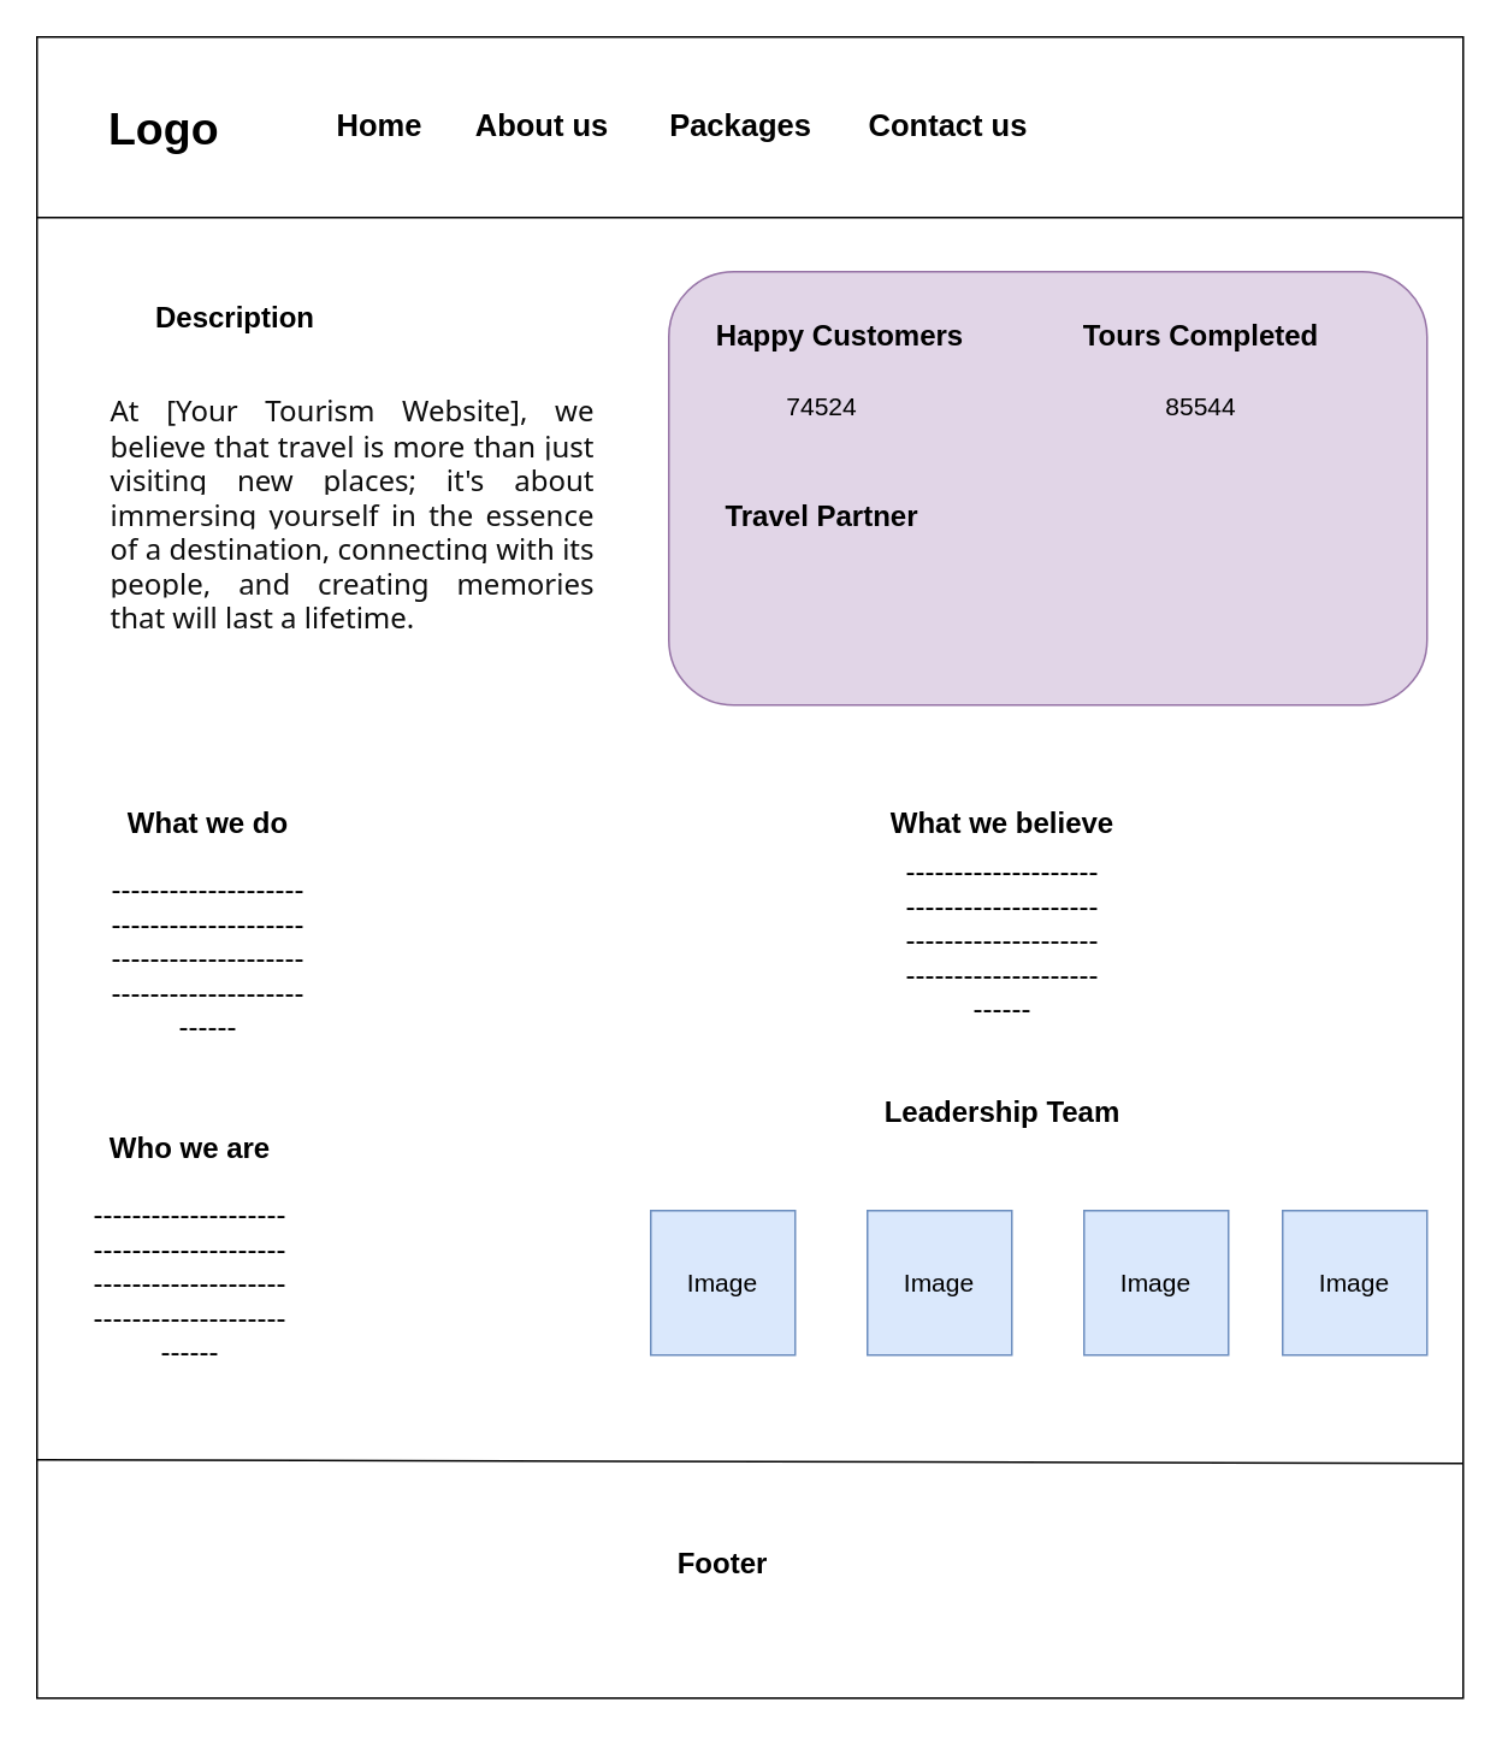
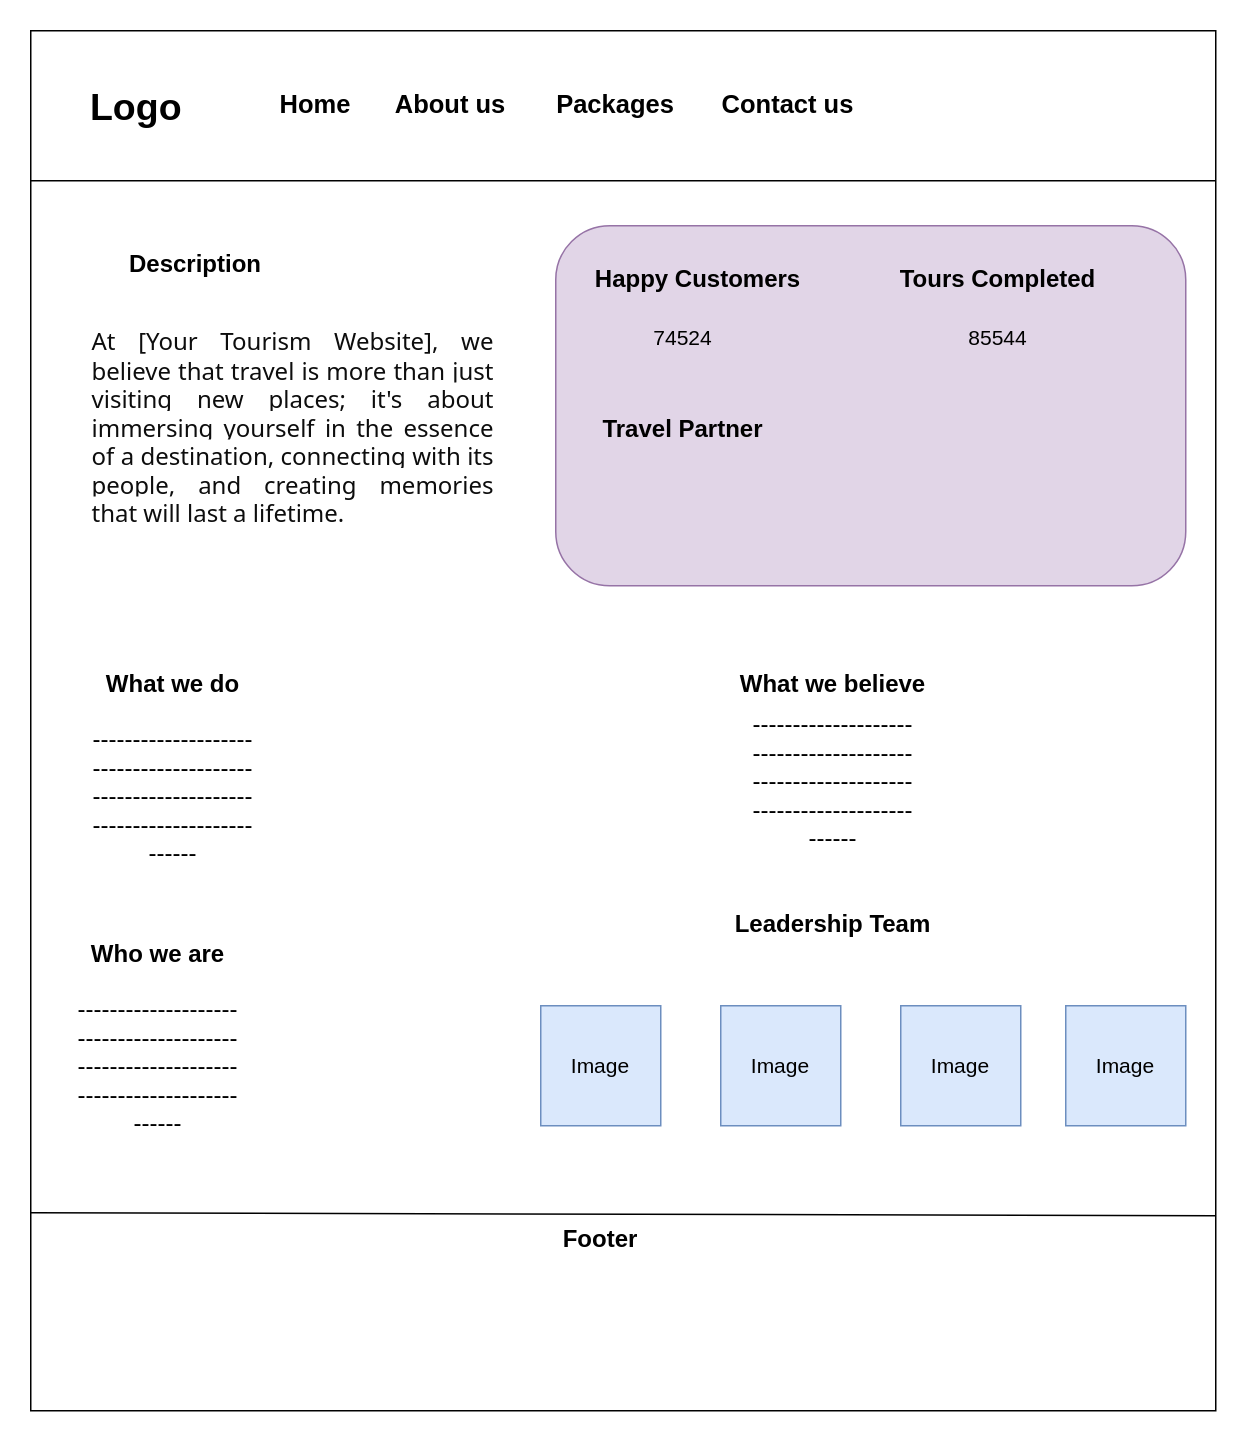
  <mxCell id="0" />
  <mxCell id="1" parent="0" />
  <mxCell id="2" value="&lt;font style=&quot;font-size: 25px;&quot;&gt;&lt;b&gt;Logo&lt;/b&gt;&lt;/font&gt;" style="text;html=1;align=center;verticalAlign=middle;resizable=0;points=[];autosize=1;strokeColor=none;fillColor=none;" parent="1" vertex="1"><mxGeometry x="40" y="40" width="80" height="40" as="geometry" /></mxCell>
  <mxCell id="3" value="&lt;font style=&quot;font-size: 17px;&quot;&gt;&lt;b&gt;Home&lt;/b&gt;&lt;/font&gt;" style="text;strokeColor=none;align=center;fillColor=none;html=1;verticalAlign=middle;whiteSpace=wrap;rounded=0;" parent="1" vertex="1"><mxGeometry x="170" y="45" width="60" height="30" as="geometry" /></mxCell>
  <mxCell id="4" value="&lt;font style=&quot;font-size: 17px;&quot;&gt;&lt;b&gt;About us&lt;/b&gt;&lt;/font&gt;" style="text;strokeColor=none;align=center;fillColor=none;html=1;verticalAlign=middle;whiteSpace=wrap;rounded=0;" parent="1" vertex="1"><mxGeometry x="250" y="45" width="80" height="30" as="geometry" /></mxCell>
  <mxCell id="5" value="&lt;font style=&quot;font-size: 17px;&quot;&gt;&lt;b&gt;Packages&lt;/b&gt;&lt;/font&gt;" style="text;strokeColor=none;align=center;fillColor=none;html=1;verticalAlign=middle;whiteSpace=wrap;rounded=0;" parent="1" vertex="1"><mxGeometry x="370" y="45" width="60" height="30" as="geometry" /></mxCell>
  <mxCell id="6" value="&lt;font style=&quot;font-size: 17px;&quot;&gt;&lt;b&gt;Contact us&lt;/b&gt;&lt;/font&gt;" style="text;strokeColor=none;align=center;fillColor=none;html=1;verticalAlign=middle;whiteSpace=wrap;rounded=0;" parent="1" vertex="1"><mxGeometry x="470" y="45" width="90" height="30" as="geometry" /></mxCell>
  <mxCell id="7" value="&lt;font style=&quot;font-size: 16px;&quot;&gt;&lt;b&gt;Description&lt;/b&gt;&lt;/font&gt;" style="text;strokeColor=none;align=center;fillColor=none;html=1;verticalAlign=middle;whiteSpace=wrap;rounded=0;" parent="1" vertex="1"><mxGeometry x="50" y="150" width="140" height="30" as="geometry" /></mxCell>
  <mxCell id="8" value="&lt;font style=&quot;font-size: 16px;&quot;&gt;&lt;b&gt;What we do&lt;/b&gt;&lt;/font&gt;" style="text;strokeColor=none;align=center;fillColor=none;html=1;verticalAlign=middle;whiteSpace=wrap;rounded=0;" parent="1" vertex="1"><mxGeometry x="50" y="430" width="110" height="30" as="geometry" /></mxCell>
  <mxCell id="9" value="&lt;font style=&quot;font-size: 16px;&quot;&gt;&lt;b&gt;What we believe&lt;/b&gt;&lt;/font&gt;" style="text;strokeColor=none;align=center;fillColor=none;html=1;verticalAlign=middle;whiteSpace=wrap;rounded=0;" parent="1" vertex="1"><mxGeometry x="475" y="430" width="140" height="30" as="geometry" /></mxCell>
  <mxCell id="10" value="&lt;font style=&quot;font-size: 16px;&quot;&gt;&lt;b&gt;Who we are&lt;/b&gt;&lt;/font&gt;" style="text;strokeColor=none;align=center;fillColor=none;html=1;verticalAlign=middle;whiteSpace=wrap;rounded=0;" parent="1" vertex="1"><mxGeometry x="20" y="610" width="150" height="30" as="geometry" /></mxCell>
  <mxCell id="11" value="&lt;font style=&quot;font-size: 16px;&quot;&gt;&lt;b&gt;Leadership Team&lt;/b&gt;&lt;/font&gt;" style="text;strokeColor=none;align=center;fillColor=none;html=1;verticalAlign=middle;whiteSpace=wrap;rounded=0;" parent="1" vertex="1"><mxGeometry x="470" y="590" width="150" height="30" as="geometry" /></mxCell>
  <mxCell id="12" value="" style="rounded=1;whiteSpace=wrap;html=1;fillColor=#e1d5e7;strokeColor=#9673a6;" parent="1" vertex="1"><mxGeometry x="360" y="140" width="420" height="240" as="geometry" /></mxCell>
  <mxCell id="13" style="edgeStyle=orthogonalEdgeStyle;rounded=0;orthogonalLoop=1;jettySize=auto;html=1;exitX=0.5;exitY=1;exitDx=0;exitDy=0;" parent="1" edge="1"><mxGeometry relative="1" as="geometry"><mxPoint x="420" y="810" as="sourcePoint" /><mxPoint x="420" y="810" as="targetPoint" /></mxGeometry></mxCell>
  <mxCell id="14" value="&lt;font style=&quot;font-size: 16px;&quot;&gt;&lt;b&gt;Happy Customers&lt;/b&gt;&lt;/font&gt;" style="text;strokeColor=none;align=center;fillColor=none;html=1;verticalAlign=middle;whiteSpace=wrap;rounded=0;" parent="1" vertex="1"><mxGeometry x="380" y="160" width="150" height="30" as="geometry" /></mxCell>
  <mxCell id="15" value="&lt;font style=&quot;font-size: 16px;&quot;&gt;&lt;b&gt;Tours Completed&lt;/b&gt;&lt;/font&gt;" style="text;strokeColor=none;align=center;fillColor=none;html=1;verticalAlign=middle;whiteSpace=wrap;rounded=0;" parent="1" vertex="1"><mxGeometry x="570" y="160" width="170" height="30" as="geometry" /></mxCell>
  <mxCell id="16" value="&lt;font style=&quot;font-size: 14px;&quot;&gt;74524&lt;/font&gt;" style="text;strokeColor=none;align=center;fillColor=none;html=1;verticalAlign=middle;whiteSpace=wrap;rounded=0;" parent="1" vertex="1"><mxGeometry x="415" y="200" width="60" height="30" as="geometry" /></mxCell>
  <mxCell id="17" value="&lt;font style=&quot;font-size: 14px;&quot;&gt;85544&lt;/font&gt;" style="text;strokeColor=none;align=center;fillColor=none;html=1;verticalAlign=middle;whiteSpace=wrap;rounded=0;" parent="1" vertex="1"><mxGeometry x="625" y="200" width="60" height="30" as="geometry" /></mxCell>
  <mxCell id="18" value="" style="whiteSpace=wrap;html=1;aspect=fixed;fillColor=#dae8fc;strokeColor=#6c8ebf;" parent="1" vertex="1"><mxGeometry x="350" y="660" width="80" height="80" as="geometry" /></mxCell>
  <mxCell id="19" value="" style="whiteSpace=wrap;html=1;aspect=fixed;fillColor=#dae8fc;strokeColor=#6c8ebf;" parent="1" vertex="1"><mxGeometry x="470" y="660" width="80" height="80" as="geometry" /></mxCell>
  <mxCell id="20" value="" style="whiteSpace=wrap;html=1;aspect=fixed;fillColor=#dae8fc;strokeColor=#6c8ebf;" parent="1" vertex="1"><mxGeometry x="590" y="660" width="80" height="80" as="geometry" /></mxCell>
  <mxCell id="21" value="" style="whiteSpace=wrap;html=1;aspect=fixed;fillColor=#dae8fc;strokeColor=#6c8ebf;" parent="1" vertex="1"><mxGeometry x="700" y="660" width="80" height="80" as="geometry" /></mxCell>
  <mxCell id="22" value="&lt;font style=&quot;font-size: 14px;&quot;&gt;Image&lt;/font&gt;" style="text;strokeColor=none;align=center;fillColor=none;html=1;verticalAlign=middle;whiteSpace=wrap;rounded=0;" parent="1" vertex="1"><mxGeometry x="360" y="685" width="60" height="30" as="geometry" /></mxCell>
  <mxCell id="23" value="&lt;font style=&quot;font-size: 14px;&quot;&gt;Image&lt;/font&gt;" style="text;strokeColor=none;align=center;fillColor=none;html=1;verticalAlign=middle;whiteSpace=wrap;rounded=0;" parent="1" vertex="1"><mxGeometry x="480" y="685" width="60" height="30" as="geometry" /></mxCell>
  <mxCell id="24" value="&lt;font style=&quot;font-size: 14px;&quot;&gt;Image&lt;/font&gt;" style="text;strokeColor=none;align=center;fillColor=none;html=1;verticalAlign=middle;whiteSpace=wrap;rounded=0;" parent="1" vertex="1"><mxGeometry x="600" y="685" width="60" height="30" as="geometry" /></mxCell>
  <mxCell id="25" value="&lt;font style=&quot;font-size: 14px;&quot;&gt;Image&lt;/font&gt;" style="text;strokeColor=none;align=center;fillColor=none;html=1;verticalAlign=middle;whiteSpace=wrap;rounded=0;" parent="1" vertex="1"><mxGeometry x="710" y="685" width="60" height="30" as="geometry" /></mxCell>
  <mxCell id="26" value="&lt;div style=&quot;text-align: justify;&quot;&gt;&lt;span style=&quot;background-color: rgb(255, 255, 255); color: rgb(13, 13, 13); font-family: Söhne, ui-sans-serif, system-ui, -apple-system, &amp;quot;Segoe UI&amp;quot;, Roboto, Ubuntu, Cantarell, &amp;quot;Noto Sans&amp;quot;, sans-serif, &amp;quot;Helvetica Neue&amp;quot;, Arial, &amp;quot;Apple Color Emoji&amp;quot;, &amp;quot;Segoe UI Emoji&amp;quot;, &amp;quot;Segoe UI Symbol&amp;quot;, &amp;quot;Noto Color Emoji&amp;quot;; font-size: 16px; white-space-collapse: preserve;&quot;&gt;At [Your Tourism Website], we believe that travel is more than just visiting new places; it's about immersing yourself in the essence of a destination, connecting with its people, and creating memories that will last a lifetime.&lt;/span&gt;&lt;/div&gt;" style="text;strokeColor=none;align=center;fillColor=none;html=1;verticalAlign=middle;whiteSpace=wrap;rounded=0;" parent="1" vertex="1"><mxGeometry x="50" y="180" width="270" height="190" as="geometry" /></mxCell>
  <mxCell id="27" value="&lt;span style=&quot;font-size: 16px;&quot;&gt;--------------------------------------------------------------------------------------&lt;/span&gt;" style="text;strokeColor=none;align=center;fillColor=none;html=1;verticalAlign=middle;whiteSpace=wrap;rounded=0;" parent="1" vertex="1"><mxGeometry x="50" y="470" width="110" height="100" as="geometry" /></mxCell>
  <mxCell id="28" value="&lt;span style=&quot;font-size: 16px;&quot;&gt;--------------------------------------------------------------------------------------&lt;/span&gt;" style="text;strokeColor=none;align=center;fillColor=none;html=1;verticalAlign=middle;whiteSpace=wrap;rounded=0;" parent="1" vertex="1"><mxGeometry x="490" y="460" width="110" height="100" as="geometry" /></mxCell>
  <mxCell id="29" value="&lt;span style=&quot;font-size: 16px;&quot;&gt;--------------------------------------------------------------------------------------&lt;/span&gt;" style="text;strokeColor=none;align=center;fillColor=none;html=1;verticalAlign=middle;whiteSpace=wrap;rounded=0;" parent="1" vertex="1"><mxGeometry x="40" y="650" width="110" height="100" as="geometry" /></mxCell>
  <mxCell id="30" value="&lt;font style=&quot;font-size: 16px;&quot;&gt;&lt;b&gt;Travel Partner&lt;/b&gt;&lt;/font&gt;" style="text;strokeColor=none;align=center;fillColor=none;html=1;verticalAlign=middle;whiteSpace=wrap;rounded=0;" parent="1" vertex="1"><mxGeometry x="390" y="260" width="110" height="30" as="geometry" /></mxCell>
  <mxCell id="31" value="" style="rounded=0;whiteSpace=wrap;html=1;" vertex="1" parent="1"><mxGeometry x="20" y="20" width="790" height="920" as="geometry" /></mxCell>
  <mxCell id="32" value="" style="endArrow=none;html=1;rounded=0;" edge="1" parent="1"><mxGeometry width="50" height="50" relative="1" as="geometry"><mxPoint x="20" y="120" as="sourcePoint" /><mxPoint x="810" y="120" as="targetPoint" /></mxGeometry></mxCell>
  <mxCell id="33" value="&lt;font style=&quot;font-size: 25px;&quot;&gt;&lt;b&gt;Logo&lt;/b&gt;&lt;/font&gt;" style="text;html=1;align=center;verticalAlign=middle;resizable=0;points=[];autosize=1;strokeColor=none;fillColor=none;" vertex="1" parent="1"><mxGeometry x="50" y="50" width="80" height="40" as="geometry" /></mxCell>
  <mxCell id="34" value="&lt;font style=&quot;font-size: 17px;&quot;&gt;&lt;b&gt;Home&lt;/b&gt;&lt;/font&gt;" style="text;strokeColor=none;align=center;fillColor=none;html=1;verticalAlign=middle;whiteSpace=wrap;rounded=0;" vertex="1" parent="1"><mxGeometry x="180" y="55" width="60" height="30" as="geometry" /></mxCell>
  <mxCell id="35" value="&lt;font style=&quot;font-size: 17px;&quot;&gt;&lt;b&gt;About us&lt;/b&gt;&lt;/font&gt;" style="text;strokeColor=none;align=center;fillColor=none;html=1;verticalAlign=middle;whiteSpace=wrap;rounded=0;" vertex="1" parent="1"><mxGeometry x="260" y="55" width="80" height="30" as="geometry" /></mxCell>
  <mxCell id="36" value="&lt;font style=&quot;font-size: 17px;&quot;&gt;&lt;b&gt;Packages&lt;/b&gt;&lt;/font&gt;" style="text;strokeColor=none;align=center;fillColor=none;html=1;verticalAlign=middle;whiteSpace=wrap;rounded=0;" vertex="1" parent="1"><mxGeometry x="380" y="55" width="60" height="30" as="geometry" /></mxCell>
  <mxCell id="37" value="&lt;font style=&quot;font-size: 17px;&quot;&gt;&lt;b&gt;Contact us&lt;/b&gt;&lt;/font&gt;" style="text;strokeColor=none;align=center;fillColor=none;html=1;verticalAlign=middle;whiteSpace=wrap;rounded=0;" vertex="1" parent="1"><mxGeometry x="480" y="55" width="90" height="30" as="geometry" /></mxCell>
  <mxCell id="38" value="&lt;font style=&quot;font-size: 16px;&quot;&gt;&lt;b&gt;Description&lt;/b&gt;&lt;/font&gt;" style="text;strokeColor=none;align=center;fillColor=none;html=1;verticalAlign=middle;whiteSpace=wrap;rounded=0;" vertex="1" parent="1"><mxGeometry x="60" y="160" width="140" height="30" as="geometry" /></mxCell>
  <mxCell id="39" value="&lt;font style=&quot;font-size: 16px;&quot;&gt;&lt;b&gt;What we do&lt;/b&gt;&lt;/font&gt;" style="text;strokeColor=none;align=center;fillColor=none;html=1;verticalAlign=middle;whiteSpace=wrap;rounded=0;" vertex="1" parent="1"><mxGeometry x="60" y="440" width="110" height="30" as="geometry" /></mxCell>
  <mxCell id="40" value="&lt;font style=&quot;font-size: 16px;&quot;&gt;&lt;b&gt;What we believe&lt;/b&gt;&lt;/font&gt;" style="text;strokeColor=none;align=center;fillColor=none;html=1;verticalAlign=middle;whiteSpace=wrap;rounded=0;" vertex="1" parent="1"><mxGeometry x="485" y="440" width="140" height="30" as="geometry" /></mxCell>
  <mxCell id="41" value="&lt;font style=&quot;font-size: 16px;&quot;&gt;&lt;b&gt;Who we are&lt;/b&gt;&lt;/font&gt;" style="text;strokeColor=none;align=center;fillColor=none;html=1;verticalAlign=middle;whiteSpace=wrap;rounded=0;" vertex="1" parent="1"><mxGeometry x="30" y="620" width="150" height="30" as="geometry" /></mxCell>
  <mxCell id="42" value="&lt;font style=&quot;font-size: 16px;&quot;&gt;&lt;b&gt;Leadership Team&lt;/b&gt;&lt;/font&gt;" style="text;strokeColor=none;align=center;fillColor=none;html=1;verticalAlign=middle;whiteSpace=wrap;rounded=0;" vertex="1" parent="1"><mxGeometry x="480" y="600" width="150" height="30" as="geometry" /></mxCell>
  <mxCell id="43" value="" style="rounded=1;whiteSpace=wrap;html=1;fillColor=#e1d5e7;strokeColor=#9673a6;" vertex="1" parent="1"><mxGeometry x="370" y="150" width="420" height="240" as="geometry" /></mxCell>
  <mxCell id="44" value="&lt;font style=&quot;font-size: 16px;&quot;&gt;&lt;b&gt;Happy Customers&lt;/b&gt;&lt;/font&gt;" style="text;strokeColor=none;align=center;fillColor=none;html=1;verticalAlign=middle;whiteSpace=wrap;rounded=0;" vertex="1" parent="1"><mxGeometry x="390" y="170" width="150" height="30" as="geometry" /></mxCell>
  <mxCell id="45" value="&lt;font style=&quot;font-size: 16px;&quot;&gt;&lt;b&gt;Tours Completed&lt;/b&gt;&lt;/font&gt;" style="text;strokeColor=none;align=center;fillColor=none;html=1;verticalAlign=middle;whiteSpace=wrap;rounded=0;" vertex="1" parent="1"><mxGeometry x="580" y="170" width="170" height="30" as="geometry" /></mxCell>
  <mxCell id="46" value="&lt;font style=&quot;font-size: 14px;&quot;&gt;74524&lt;/font&gt;" style="text;strokeColor=none;align=center;fillColor=none;html=1;verticalAlign=middle;whiteSpace=wrap;rounded=0;" vertex="1" parent="1"><mxGeometry x="425" y="210" width="60" height="30" as="geometry" /></mxCell>
  <mxCell id="47" value="&lt;font style=&quot;font-size: 14px;&quot;&gt;85544&lt;/font&gt;" style="text;strokeColor=none;align=center;fillColor=none;html=1;verticalAlign=middle;whiteSpace=wrap;rounded=0;" vertex="1" parent="1"><mxGeometry x="635" y="210" width="60" height="30" as="geometry" /></mxCell>
  <mxCell id="48" value="" style="whiteSpace=wrap;html=1;aspect=fixed;fillColor=#dae8fc;strokeColor=#6c8ebf;" vertex="1" parent="1"><mxGeometry x="360" y="670" width="80" height="80" as="geometry" /></mxCell>
  <mxCell id="49" value="" style="whiteSpace=wrap;html=1;aspect=fixed;fillColor=#dae8fc;strokeColor=#6c8ebf;" vertex="1" parent="1"><mxGeometry x="480" y="670" width="80" height="80" as="geometry" /></mxCell>
  <mxCell id="50" value="" style="whiteSpace=wrap;html=1;aspect=fixed;fillColor=#dae8fc;strokeColor=#6c8ebf;" vertex="1" parent="1"><mxGeometry x="600" y="670" width="80" height="80" as="geometry" /></mxCell>
  <mxCell id="51" value="" style="whiteSpace=wrap;html=1;aspect=fixed;fillColor=#dae8fc;strokeColor=#6c8ebf;" vertex="1" parent="1"><mxGeometry x="710" y="670" width="80" height="80" as="geometry" /></mxCell>
  <mxCell id="52" value="&lt;font style=&quot;font-size: 14px;&quot;&gt;Image&lt;/font&gt;" style="text;strokeColor=none;align=center;fillColor=none;html=1;verticalAlign=middle;whiteSpace=wrap;rounded=0;" vertex="1" parent="1"><mxGeometry x="370" y="695" width="60" height="30" as="geometry" /></mxCell>
  <mxCell id="53" value="&lt;font style=&quot;font-size: 14px;&quot;&gt;Image&lt;/font&gt;" style="text;strokeColor=none;align=center;fillColor=none;html=1;verticalAlign=middle;whiteSpace=wrap;rounded=0;" vertex="1" parent="1"><mxGeometry x="490" y="695" width="60" height="30" as="geometry" /></mxCell>
  <mxCell id="54" value="&lt;font style=&quot;font-size: 14px;&quot;&gt;Image&lt;/font&gt;" style="text;strokeColor=none;align=center;fillColor=none;html=1;verticalAlign=middle;whiteSpace=wrap;rounded=0;" vertex="1" parent="1"><mxGeometry x="610" y="695" width="60" height="30" as="geometry" /></mxCell>
  <mxCell id="55" value="&lt;font style=&quot;font-size: 14px;&quot;&gt;Image&lt;/font&gt;" style="text;strokeColor=none;align=center;fillColor=none;html=1;verticalAlign=middle;whiteSpace=wrap;rounded=0;" vertex="1" parent="1"><mxGeometry x="720" y="695" width="60" height="30" as="geometry" /></mxCell>
  <mxCell id="56" value="&lt;div style=&quot;text-align: justify;&quot;&gt;&lt;span style=&quot;background-color: rgb(255, 255, 255); color: rgb(13, 13, 13); font-family: Söhne, ui-sans-serif, system-ui, -apple-system, &amp;quot;Segoe UI&amp;quot;, Roboto, Ubuntu, Cantarell, &amp;quot;Noto Sans&amp;quot;, sans-serif, &amp;quot;Helvetica Neue&amp;quot;, Arial, &amp;quot;Apple Color Emoji&amp;quot;, &amp;quot;Segoe UI Emoji&amp;quot;, &amp;quot;Segoe UI Symbol&amp;quot;, &amp;quot;Noto Color Emoji&amp;quot;; font-size: 16px; white-space-collapse: preserve;&quot;&gt;At [Your Tourism Website], we believe that travel is more than just visiting new places; it's about immersing yourself in the essence of a destination, connecting with its people, and creating memories that will last a lifetime.&lt;/span&gt;&lt;/div&gt;" style="text;strokeColor=none;align=center;fillColor=none;html=1;verticalAlign=middle;whiteSpace=wrap;rounded=0;" vertex="1" parent="1"><mxGeometry x="60" y="190" width="270" height="190" as="geometry" /></mxCell>
  <mxCell id="57" value="&lt;span style=&quot;font-size: 16px;&quot;&gt;--------------------------------------------------------------------------------------&lt;/span&gt;" style="text;strokeColor=none;align=center;fillColor=none;html=1;verticalAlign=middle;whiteSpace=wrap;rounded=0;" vertex="1" parent="1"><mxGeometry x="60" y="480" width="110" height="100" as="geometry" /></mxCell>
  <mxCell id="58" value="&lt;span style=&quot;font-size: 16px;&quot;&gt;--------------------------------------------------------------------------------------&lt;/span&gt;" style="text;strokeColor=none;align=center;fillColor=none;html=1;verticalAlign=middle;whiteSpace=wrap;rounded=0;" vertex="1" parent="1"><mxGeometry x="500" y="470" width="110" height="100" as="geometry" /></mxCell>
  <mxCell id="59" value="&lt;span style=&quot;font-size: 16px;&quot;&gt;--------------------------------------------------------------------------------------&lt;/span&gt;" style="text;strokeColor=none;align=center;fillColor=none;html=1;verticalAlign=middle;whiteSpace=wrap;rounded=0;" vertex="1" parent="1"><mxGeometry x="50" y="660" width="110" height="100" as="geometry" /></mxCell>
  <mxCell id="60" value="&lt;font style=&quot;font-size: 16px;&quot;&gt;&lt;b&gt;Travel Partner&lt;/b&gt;&lt;/font&gt;" style="text;strokeColor=none;align=center;fillColor=none;html=1;verticalAlign=middle;whiteSpace=wrap;rounded=0;" vertex="1" parent="1"><mxGeometry x="400" y="270" width="110" height="30" as="geometry" /></mxCell>
  <mxCell id="61" value="" style="endArrow=none;html=1;rounded=0;" edge="1" parent="1"><mxGeometry width="50" height="50" relative="1" as="geometry"><mxPoint x="20" y="808" as="sourcePoint" /><mxPoint x="810" y="810" as="targetPoint" /></mxGeometry></mxCell>
- <mxCell id="62" value="&lt;font style=&quot;font-size: 16px;&quot;&gt;&lt;b&gt;Footer&lt;/b&gt;&lt;/font&gt;" style="text;strokeColor=none;align=center;fillColor=none;html=1;verticalAlign=middle;whiteSpace=wrap;rounded=0;" vertex="1" parent="1"><mxGeometry x="325" y="850" width="150" height="30" as="geometry" /></mxCell>
+ <mxCell id="62" value="&lt;font style=&quot;font-size: 16px;&quot;&gt;&lt;b&gt;Footer&lt;/b&gt;&lt;/font&gt;" style="text;strokeColor=none;align=center;fillColor=none;html=1;verticalAlign=middle;whiteSpace=wrap;rounded=0;" vertex="1" parent="1"><mxGeometry x="325" y="810" width="150" height="30" as="geometry" /></mxCell>
